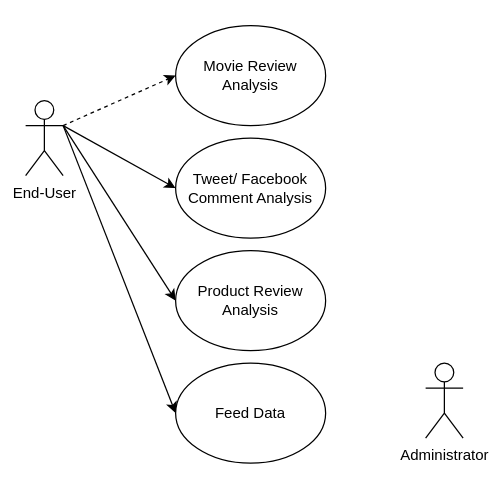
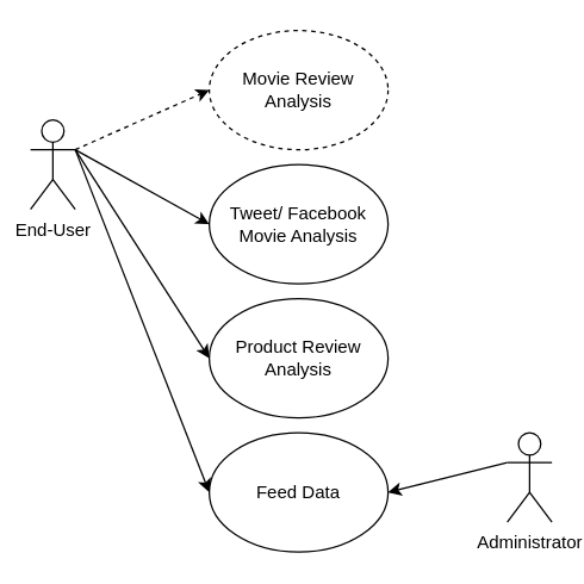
  <mxCell id="0" />
  <mxCell id="1" parent="0" />
  <mxCell id="2" value="End-User" style="shape=umlActor;verticalLabelPosition=bottom;labelBackgroundColor=#ffffff;verticalAlign=top;html=1;outlineConnect=0;" vertex="1" parent="1"><mxGeometry x="20" y="80" width="30" height="60" as="geometry" /></mxCell>
- <mxCell id="3" value="Movie Review Analysis" style="ellipse;whiteSpace=wrap;html=1;" vertex="1" parent="1"><mxGeometry x="140" y="20" width="120" height="80" as="geometry" /></mxCell>
- <mxCell id="4" value="Tweet/ Facebook Comment Analysis" style="ellipse;whiteSpace=wrap;html=1;" vertex="1" parent="1"><mxGeometry x="140" y="110" width="120" height="80" as="geometry" /></mxCell>
+ <mxCell id="3" value="Movie Review Analysis" style="ellipse;whiteSpace=wrap;html=1;dashed=1;" vertex="1" parent="1"><mxGeometry x="140" y="20" width="120" height="80" as="geometry" /></mxCell>
+ <mxCell id="4" value="Tweet/ Facebook Movie Analysis" style="ellipse;whiteSpace=wrap;html=1;" vertex="1" parent="1"><mxGeometry x="140" y="110" width="120" height="80" as="geometry" /></mxCell>
  <mxCell id="5" value="Product Review Analysis" style="ellipse;whiteSpace=wrap;html=1;" vertex="1" parent="1"><mxGeometry x="140" y="200" width="120" height="80" as="geometry" /></mxCell>
  <mxCell id="6" value="" style="endArrow=classic;html=1;exitX=1;exitY=0.333;exitDx=0;exitDy=0;exitPerimeter=0;entryX=0;entryY=0.5;entryDx=0;entryDy=0;dashed=1;" edge="1" parent="1" source="2" target="3"><mxGeometry width="50" height="50" relative="1" as="geometry"><mxPoint x="80" y="90" as="sourcePoint" /><mxPoint x="130" y="40" as="targetPoint" /></mxGeometry></mxCell>
  <mxCell id="7" value="" style="endArrow=classic;html=1;exitX=1;exitY=0.333;exitDx=0;exitDy=0;exitPerimeter=0;entryX=0;entryY=0.5;entryDx=0;entryDy=0;" edge="1" parent="1" source="2" target="4"><mxGeometry width="50" height="50" relative="1" as="geometry"><mxPoint x="100" y="150" as="sourcePoint" /><mxPoint x="150" y="100" as="targetPoint" /></mxGeometry></mxCell>
  <mxCell id="8" value="" style="endArrow=classic;html=1;entryX=0;entryY=0.5;entryDx=0;entryDy=0;" edge="1" parent="1" target="5"><mxGeometry width="50" height="50" relative="1" as="geometry"><mxPoint x="50" y="100" as="sourcePoint" /><mxPoint x="110" y="220" as="targetPoint" /></mxGeometry></mxCell>
  <mxCell id="9" value="Administrator" style="shape=umlActor;verticalLabelPosition=bottom;labelBackgroundColor=#ffffff;verticalAlign=top;html=1;outlineConnect=0;" vertex="1" parent="1"><mxGeometry x="340" y="290" width="30" height="60" as="geometry" /></mxCell>
  <mxCell id="10" value="Feed Data" style="ellipse;whiteSpace=wrap;html=1;" vertex="1" parent="1"><mxGeometry x="140" y="290" width="120" height="80" as="geometry" /></mxCell>
  <mxCell id="11" value="" style="endArrow=classic;html=1;entryX=0;entryY=0.5;entryDx=0;entryDy=0;" edge="1" parent="1" target="10"><mxGeometry width="50" height="50" relative="1" as="geometry"><mxPoint x="50" y="100" as="sourcePoint" /><mxPoint x="100" y="270" as="targetPoint" /></mxGeometry></mxCell>
+ <mxCell id="12" value="" style="endArrow=classic;html=1;exitX=0;exitY=0.333;exitDx=0;exitDy=0;exitPerimeter=0;entryX=1;entryY=0.5;entryDx=0;entryDy=0;" edge="1" parent="1" source="9" target="10"><mxGeometry width="50" height="50" relative="1" as="geometry"><mxPoint x="310" y="330" as="sourcePoint" /><mxPoint x="360" y="280" as="targetPoint" /></mxGeometry></mxCell>
